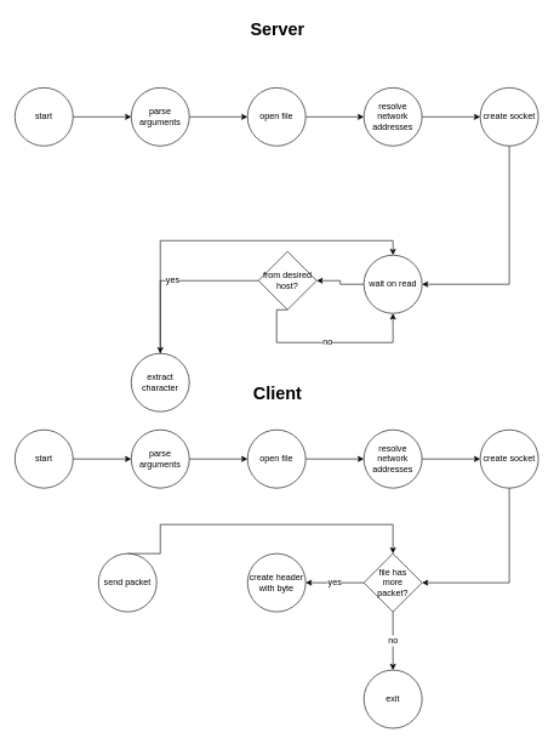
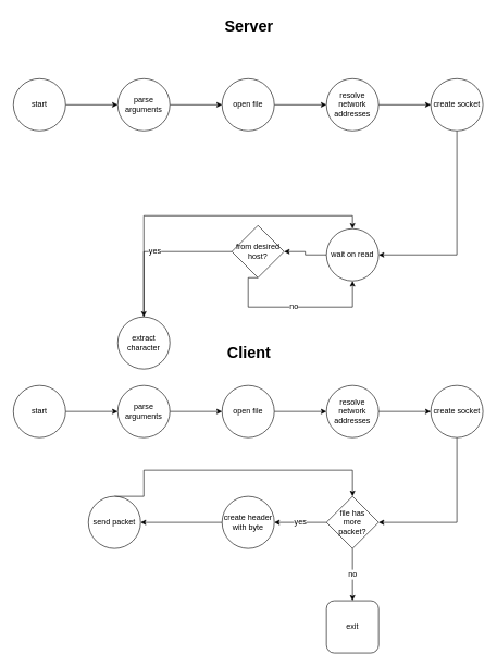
  <mxCell id="0" />
  <mxCell id="1" parent="0" />
  <mxCell id="2" value="" style="edgeStyle=orthogonalEdgeStyle;rounded=0;orthogonalLoop=1;jettySize=auto;html=1;fontSize=24;" edge="1" parent="1" source="3" target="5"><mxGeometry relative="1" as="geometry" /></mxCell>
  <mxCell id="3" value="start" style="ellipse;whiteSpace=wrap;html=1;aspect=fixed;" vertex="1" parent="1"><mxGeometry x="20" y="120" width="80" height="80" as="geometry" /></mxCell>
  <mxCell id="4" value="" style="edgeStyle=orthogonalEdgeStyle;rounded=0;orthogonalLoop=1;jettySize=auto;html=1;fontSize=24;" edge="1" parent="1" source="5" target="7"><mxGeometry relative="1" as="geometry" /></mxCell>
  <mxCell id="5" value="parse arguments" style="ellipse;whiteSpace=wrap;html=1;aspect=fixed;" vertex="1" parent="1"><mxGeometry x="180" y="120" width="80" height="80" as="geometry" /></mxCell>
  <mxCell id="6" value="" style="edgeStyle=orthogonalEdgeStyle;rounded=0;orthogonalLoop=1;jettySize=auto;html=1;fontSize=24;" edge="1" parent="1" source="7" target="9"><mxGeometry relative="1" as="geometry" /></mxCell>
  <mxCell id="7" value="open file" style="ellipse;whiteSpace=wrap;html=1;aspect=fixed;" vertex="1" parent="1"><mxGeometry x="340" y="120" width="80" height="80" as="geometry" /></mxCell>
  <mxCell id="8" value="" style="edgeStyle=orthogonalEdgeStyle;rounded=0;orthogonalLoop=1;jettySize=auto;html=1;fontSize=24;" edge="1" parent="1" source="9" target="11"><mxGeometry relative="1" as="geometry" /></mxCell>
  <mxCell id="9" value="resolve network addresses" style="ellipse;whiteSpace=wrap;html=1;aspect=fixed;" vertex="1" parent="1"><mxGeometry x="500" y="120" width="80" height="80" as="geometry" /></mxCell>
  <mxCell id="10" style="edgeStyle=orthogonalEdgeStyle;rounded=0;orthogonalLoop=1;jettySize=auto;html=1;entryX=1;entryY=0.5;entryDx=0;entryDy=0;fontSize=12;" edge="1" parent="1" source="11" target="13"><mxGeometry relative="1" as="geometry"><Array as="points"><mxPoint x="700" y="390" /></Array></mxGeometry></mxCell>
  <mxCell id="11" value="create socket" style="ellipse;whiteSpace=wrap;html=1;aspect=fixed;" vertex="1" parent="1"><mxGeometry x="660" y="120" width="80" height="80" as="geometry" /></mxCell>
  <mxCell id="12" value="" style="edgeStyle=orthogonalEdgeStyle;rounded=0;orthogonalLoop=1;jettySize=auto;html=1;fontSize=24;" edge="1" parent="1" source="13" target="17"><mxGeometry relative="1" as="geometry" /></mxCell>
  <mxCell id="13" value="wait on read" style="ellipse;whiteSpace=wrap;html=1;aspect=fixed;" vertex="1" parent="1"><mxGeometry x="500" y="350" width="80" height="80" as="geometry" /></mxCell>
  <mxCell id="14" value="Server" style="text;html=1;strokeColor=none;fillColor=none;align=center;verticalAlign=middle;whiteSpace=wrap;rounded=0;fontStyle=1;fontSize=24;" vertex="1" parent="1"><mxGeometry x="323" y="20" width="117" height="40" as="geometry" /></mxCell>
  <mxCell id="15" value="no" style="edgeStyle=orthogonalEdgeStyle;rounded=0;orthogonalLoop=1;jettySize=auto;html=1;exitX=0.5;exitY=1;exitDx=0;exitDy=0;fontSize=12;entryX=0.5;entryY=1;entryDx=0;entryDy=0;" edge="1" parent="1" source="17" target="13"><mxGeometry relative="1" as="geometry"><mxPoint x="540" y="510" as="targetPoint" /><Array as="points"><mxPoint x="380" y="470" /><mxPoint x="540" y="470" /></Array></mxGeometry></mxCell>
  <mxCell id="16" value="yes" style="edgeStyle=orthogonalEdgeStyle;rounded=0;orthogonalLoop=1;jettySize=auto;html=1;fontSize=12;" edge="1" parent="1" source="17" target="19"><mxGeometry relative="1" as="geometry"><mxPoint x="260" y="390" as="targetPoint" /></mxGeometry></mxCell>
  <mxCell id="17" value="&lt;font style=&quot;font-size: 12px&quot;&gt;from desired&lt;br style=&quot;font-size: 12px&quot;&gt;host?&lt;br style=&quot;font-size: 12px&quot;&gt;&lt;/font&gt;" style="rhombus;whiteSpace=wrap;html=1;fontSize=12;" vertex="1" parent="1"><mxGeometry x="355" y="345" width="80" height="80" as="geometry" /></mxCell>
  <mxCell id="18" style="edgeStyle=orthogonalEdgeStyle;rounded=0;orthogonalLoop=1;jettySize=auto;html=1;exitX=0.5;exitY=0;exitDx=0;exitDy=0;entryX=0.5;entryY=0;entryDx=0;entryDy=0;fontSize=12;" edge="1" parent="1" source="19" target="13"><mxGeometry relative="1" as="geometry" /></mxCell>
  <mxCell id="19" value="extract character" style="ellipse;whiteSpace=wrap;html=1;aspect=fixed;fontSize=12;" vertex="1" parent="1"><mxGeometry x="180" y="485" width="80" height="80" as="geometry" /></mxCell>
  <mxCell id="20" value="" style="edgeStyle=orthogonalEdgeStyle;rounded=0;orthogonalLoop=1;jettySize=auto;html=1;fontSize=12;" edge="1" parent="1" source="21" target="23"><mxGeometry relative="1" as="geometry" /></mxCell>
  <mxCell id="21" value="start" style="ellipse;whiteSpace=wrap;html=1;aspect=fixed;" vertex="1" parent="1"><mxGeometry x="20" y="590" width="80" height="80" as="geometry" /></mxCell>
  <mxCell id="22" value="" style="edgeStyle=orthogonalEdgeStyle;rounded=0;orthogonalLoop=1;jettySize=auto;html=1;fontSize=12;" edge="1" parent="1" source="23" target="25"><mxGeometry relative="1" as="geometry" /></mxCell>
  <mxCell id="23" value="parse arguments" style="ellipse;whiteSpace=wrap;html=1;aspect=fixed;" vertex="1" parent="1"><mxGeometry x="180" y="590" width="80" height="80" as="geometry" /></mxCell>
  <mxCell id="24" value="" style="edgeStyle=orthogonalEdgeStyle;rounded=0;orthogonalLoop=1;jettySize=auto;html=1;fontSize=12;" edge="1" parent="1" source="25" target="27"><mxGeometry relative="1" as="geometry" /></mxCell>
  <mxCell id="25" value="open file" style="ellipse;whiteSpace=wrap;html=1;aspect=fixed;" vertex="1" parent="1"><mxGeometry x="340" y="590" width="80" height="80" as="geometry" /></mxCell>
  <mxCell id="26" value="" style="edgeStyle=orthogonalEdgeStyle;rounded=0;orthogonalLoop=1;jettySize=auto;html=1;fontSize=12;" edge="1" parent="1" source="27" target="29"><mxGeometry relative="1" as="geometry" /></mxCell>
  <mxCell id="27" value="resolve network addresses" style="ellipse;whiteSpace=wrap;html=1;aspect=fixed;" vertex="1" parent="1"><mxGeometry x="500" y="590" width="80" height="80" as="geometry" /></mxCell>
  <mxCell id="28" style="edgeStyle=orthogonalEdgeStyle;rounded=0;orthogonalLoop=1;jettySize=auto;html=1;exitX=0.5;exitY=1;exitDx=0;exitDy=0;entryX=1;entryY=0.5;entryDx=0;entryDy=0;fontSize=12;" edge="1" parent="1" source="29" target="33"><mxGeometry relative="1" as="geometry" /></mxCell>
  <mxCell id="29" value="create socket" style="ellipse;whiteSpace=wrap;html=1;aspect=fixed;" vertex="1" parent="1"><mxGeometry x="660" y="590" width="80" height="80" as="geometry" /></mxCell>
  <mxCell id="30" value="Client" style="text;html=1;strokeColor=none;fillColor=none;align=center;verticalAlign=middle;whiteSpace=wrap;rounded=0;fontStyle=1;fontSize=24;" vertex="1" parent="1"><mxGeometry x="323" y="520" width="117" height="40" as="geometry" /></mxCell>
  <mxCell id="31" value="no" style="edgeStyle=orthogonalEdgeStyle;rounded=0;orthogonalLoop=1;jettySize=auto;html=1;exitX=0.5;exitY=1;exitDx=0;exitDy=0;fontSize=12;" edge="1" parent="1" source="33" target="38"><mxGeometry relative="1" as="geometry" /></mxCell>
  <mxCell id="32" value="yes" style="edgeStyle=orthogonalEdgeStyle;rounded=0;orthogonalLoop=1;jettySize=auto;html=1;exitX=0;exitY=0.5;exitDx=0;exitDy=0;fontSize=12;" edge="1" parent="1" source="33" target="35"><mxGeometry relative="1" as="geometry" /></mxCell>
  <mxCell id="33" value="file has&lt;br&gt;more &lt;br&gt;packet?" style="rhombus;whiteSpace=wrap;html=1;fontSize=12;" vertex="1" parent="1"><mxGeometry x="500" y="760" width="80" height="80" as="geometry" /></mxCell>
+ <mxCell id="34" value="" style="edgeStyle=orthogonalEdgeStyle;rounded=0;orthogonalLoop=1;jettySize=auto;html=1;fontSize=12;" edge="1" parent="1" source="35" target="37"><mxGeometry relative="1" as="geometry" /></mxCell>
  <mxCell id="35" value="create header with byte" style="ellipse;whiteSpace=wrap;html=1;aspect=fixed;fontSize=12;" vertex="1" parent="1"><mxGeometry x="340" y="760" width="80" height="80" as="geometry" /></mxCell>
  <mxCell id="36" style="edgeStyle=orthogonalEdgeStyle;rounded=0;orthogonalLoop=1;jettySize=auto;html=1;exitX=0.5;exitY=0;exitDx=0;exitDy=0;entryX=0.5;entryY=0;entryDx=0;entryDy=0;fontSize=12;" edge="1" parent="1" source="37" target="33"><mxGeometry relative="1" as="geometry"><Array as="points"><mxPoint x="220" y="720" /><mxPoint x="540" y="720" /></Array></mxGeometry></mxCell>
  <mxCell id="37" value="send packet" style="ellipse;whiteSpace=wrap;html=1;aspect=fixed;fontSize=12;" vertex="1" parent="1"><mxGeometry x="135" y="760" width="80" height="80" as="geometry" /></mxCell>
- <mxCell id="38" value="exit" style="ellipse;whiteSpace=wrap;html=1;aspect=fixed;fontSize=12;" vertex="1" parent="1"><mxGeometry x="500" y="920" width="80" height="80" as="geometry" /></mxCell>
+ <mxCell id="38" value="exit" style="whiteSpace=wrap;html=1;aspect=fixed;fontSize=12;rounded=1;" vertex="1" parent="1"><mxGeometry x="500" y="920" width="80" height="80" as="geometry" /></mxCell>
